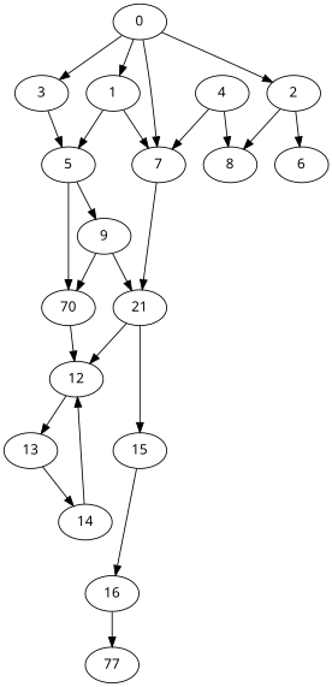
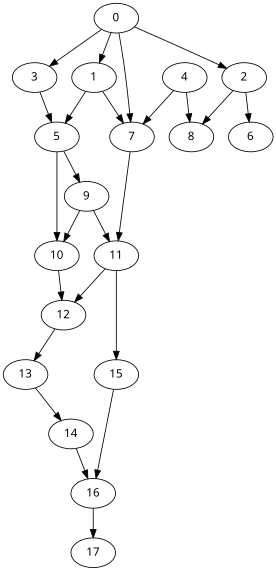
  digraph {
    fontname="Noto Sans"
    node [fontname="Noto Sans" kernel=bmod]
    edge [fontname="Noto Sans" x=0 y=2]
    0 [kernel=lu]
    1 [kernel=fwd]
    2 [kernel=fwd]
    3 [kernel=bdiv]
    7
    5
    6
    8
    4 [kernel=bdiv]
    9 [kernel=lu]
-   10 [kernel=fwd label=70]
-   11 [kernel=bdiv label=21]
+   10 [kernel=fwd]
+   11 [kernel=bdiv]
    12
    15 [kernel=bdiv]
    13 [kernel=lu]
    14 [kernel=fwd]
    16
-   17 [kernel=lu label=77]
+   17 [kernel=lu]
    0 -> 1 [y=0]
    0 -> 2 [y=0]
    0 -> 3 [y=0]
    0 -> 7 [y=0]
    1 -> 7 [y=1]
    1 -> 5 [y=1]
    2 -> 6
    2 -> 8
    3 -> 5 [x=1 y=0]
    7 -> 11 [x=2 y=1]
    5 -> 9 [x=1 y=1]
    5 -> 10 [x=1]
    4 -> 7 [x=2 y=0]
    4 -> 8 [x=2 y=0]
    9 -> 10 [x=1 y=1]
    9 -> 11 [x=1 y=1]
    10 -> 12 [x=1]
    11 -> 12 [x=2 y=1]
    11 -> 15 [x=2]
    12 -> 13 [x=2]
    15 -> 16 [x=3]
    13 -> 14 [x=2]
-   14 -> 12 [x=2 y=3]
+   14 -> 16 [x=2 y=3]
    16 -> 17 [x=3 y=3]
  }
